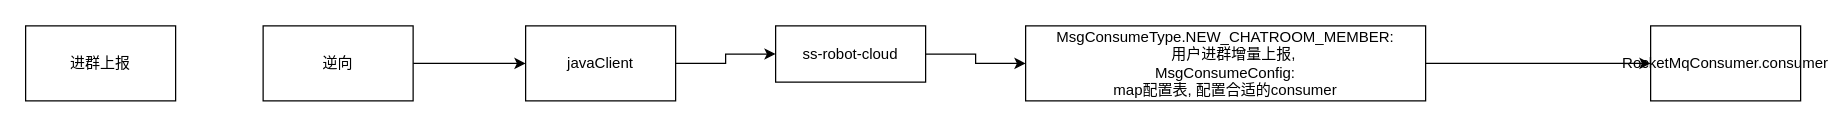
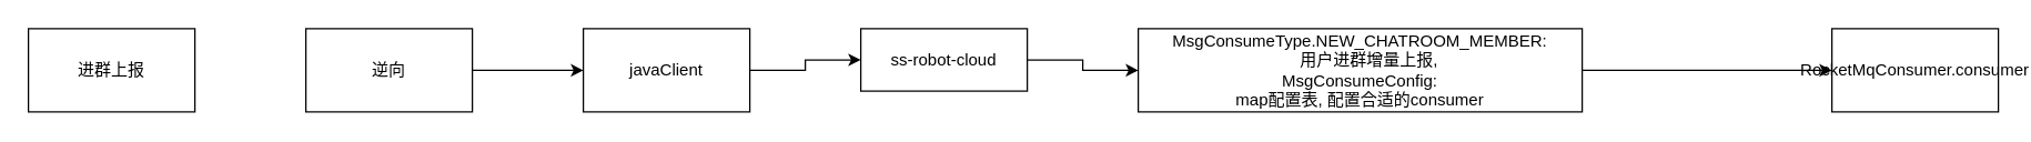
  <mxCell id="0" />
  <mxCell id="1" parent="0" />
  <mxCell id="2" value="进群上报" style="rounded=0;whiteSpace=wrap;html=1;" vertex="1" parent="1"><mxGeometry x="20" y="20" width="120" height="60" as="geometry" /></mxCell>
  <mxCell id="3" value="" style="edgeStyle=orthogonalEdgeStyle;rounded=0;orthogonalLoop=1;jettySize=auto;html=1;" edge="1" parent="1" source="4" target="6"><mxGeometry relative="1" as="geometry" /></mxCell>
- <mxCell id="4" value="逆向" style="whiteSpace=wrap;html=1;rounded=0;" vertex="1" parent="1"><mxGeometry x="210" y="20" width="120" height="60" as="geometry" /></mxCell>
+ <mxCell id="4" value="逆向" style="whiteSpace=wrap;html=1;rounded=0;" vertex="1" parent="1"><mxGeometry x="220" y="20" width="120" height="60" as="geometry" /></mxCell>
  <mxCell id="5" value="" style="edgeStyle=orthogonalEdgeStyle;rounded=0;orthogonalLoop=1;jettySize=auto;html=1;" edge="1" parent="1" source="6" target="8"><mxGeometry relative="1" as="geometry" /></mxCell>
  <mxCell id="6" value="javaClient" style="whiteSpace=wrap;html=1;rounded=0;" vertex="1" parent="1"><mxGeometry x="420" y="20" width="120" height="60" as="geometry" /></mxCell>
  <mxCell id="7" value="" style="edgeStyle=orthogonalEdgeStyle;rounded=0;orthogonalLoop=1;jettySize=auto;html=1;" edge="1" parent="1" source="8" target="10"><mxGeometry relative="1" as="geometry" /></mxCell>
  <mxCell id="8" value="ss-robot-cloud" style="whiteSpace=wrap;html=1;rounded=0;" vertex="1" parent="1"><mxGeometry x="620" y="20" width="120" height="45" as="geometry" /></mxCell>
  <mxCell id="9" value="" style="edgeStyle=orthogonalEdgeStyle;rounded=0;orthogonalLoop=1;jettySize=auto;html=1;" edge="1" parent="1" source="10" target="11"><mxGeometry relative="1" as="geometry" /></mxCell>
  <mxCell id="10" value="MsgConsumeType.NEW_CHATROOM_MEMBER:&lt;br&gt;&lt;span style=&quot;&quot;&gt;&lt;span style=&quot;&quot;&gt;&amp;nbsp;&amp;nbsp;&amp;nbsp;&amp;nbsp;&lt;/span&gt;&lt;/span&gt;用户进群增量上报,&lt;br&gt;MsgConsumeConfig:&lt;br&gt;map配置表, 配置合适的consumer" style="whiteSpace=wrap;html=1;rounded=0;" vertex="1" parent="1"><mxGeometry x="820" y="20" width="320" height="60" as="geometry" /></mxCell>
  <mxCell id="11" value="RocketMqConsumer.consumer" style="whiteSpace=wrap;html=1;rounded=0;" vertex="1" parent="1"><mxGeometry x="1320" y="20" width="120" height="60" as="geometry" /></mxCell>
